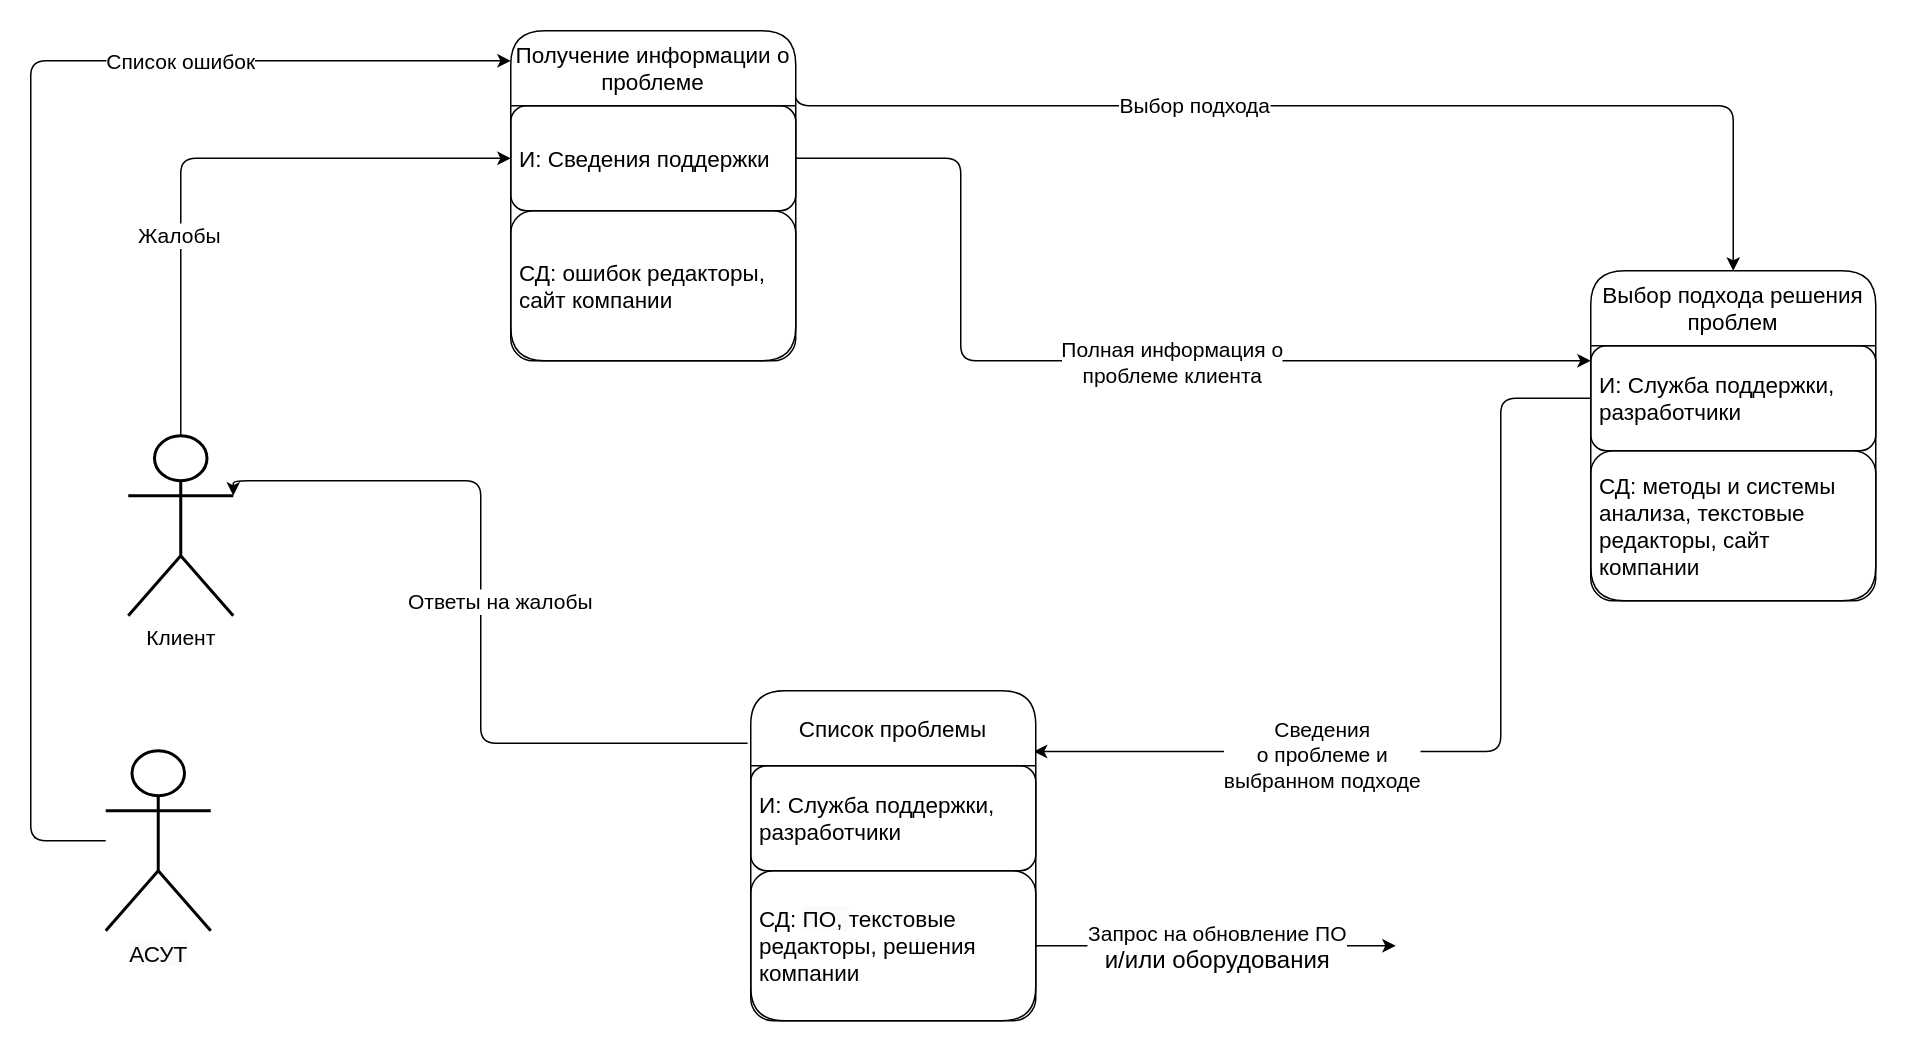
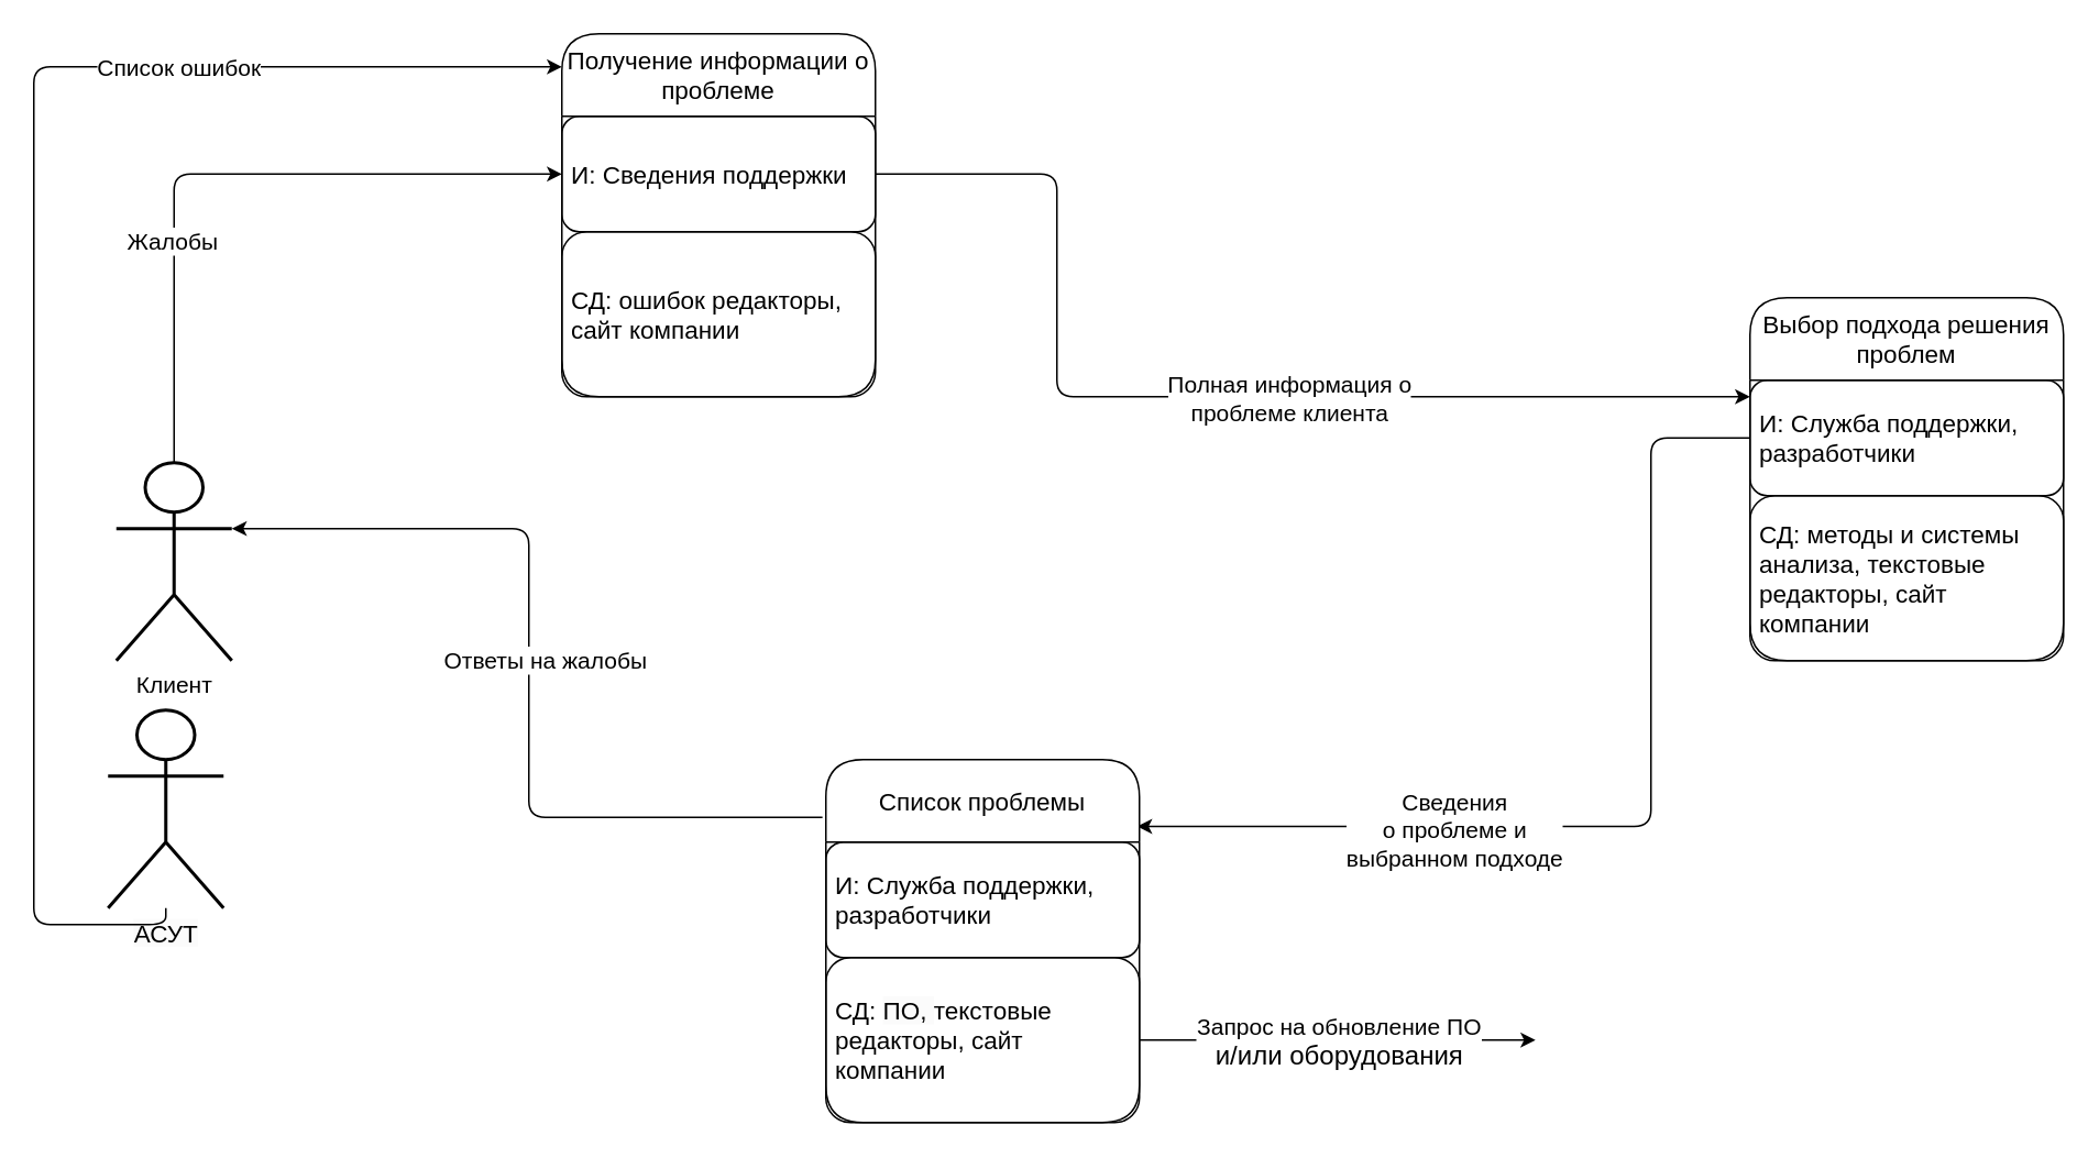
  <mxCell id="0" />
  <mxCell id="1" parent="0" />
  <mxCell id="2" style="edgeStyle=orthogonalEdgeStyle;rounded=1;orthogonalLoop=1;jettySize=auto;html=1;exitX=0.5;exitY=0;exitDx=0;exitDy=0;exitPerimeter=0;entryX=0;entryY=0.5;entryDx=0;entryDy=0;curved=0;" parent="1" source="4" target="8" edge="1"><mxGeometry relative="1" as="geometry" /></mxCell>
  <mxCell id="3" value="&lt;span style=&quot;font-size: 14px;&quot;&gt;Жалобы&lt;/span&gt;" style="edgeLabel;html=1;align=center;verticalAlign=middle;resizable=0;points=[];rounded=1;" parent="2" vertex="1" connectable="0"><mxGeometry x="-0.34" y="2" relative="1" as="geometry"><mxPoint as="offset" /></mxGeometry></mxCell>
- <mxCell id="4" value="&lt;font style=&quot;font-size: 14px;&quot;&gt;Клиент&lt;/font&gt;" style="shape=umlActor;verticalLabelPosition=bottom;verticalAlign=top;html=1;outlineConnect=0;strokeWidth=2;rounded=1;" parent="1" vertex="1"><mxGeometry x="85" y="290" width="70" height="120" as="geometry" /></mxCell>
- <mxCell id="5" style="edgeStyle=orthogonalEdgeStyle;rounded=1;orthogonalLoop=1;jettySize=auto;html=1;exitX=0.995;exitY=0.109;exitDx=0;exitDy=0;exitPerimeter=0;entryX=0.5;entryY=0;entryDx=0;entryDy=0;" parent="1" source="7" target="14" edge="1"><mxGeometry relative="1" as="geometry"><Array as="points"><mxPoint x="529" y="70" /><mxPoint x="1155" y="70" /></Array><mxPoint x="850" y="40" as="sourcePoint" /></mxGeometry></mxCell>
- <mxCell id="6" value="&lt;span style=&quot;font-size: 14px;&quot;&gt;Выбор подхода&lt;/span&gt;" style="edgeLabel;html=1;align=center;verticalAlign=middle;resizable=0;points=[];rounded=1;" parent="5" vertex="1" connectable="0"><mxGeometry x="-0.091" y="1" relative="1" as="geometry"><mxPoint x="-54" as="offset" /></mxGeometry></mxCell>
+ <mxCell id="4" value="&lt;font style=&quot;font-size: 14px;&quot;&gt;Клиент&lt;/font&gt;" style="shape=umlActor;verticalLabelPosition=bottom;verticalAlign=top;html=1;outlineConnect=0;strokeWidth=2;rounded=1;" parent="1" vertex="1"><mxGeometry x="70" y="280" width="70" height="120" as="geometry" /></mxCell>
  <mxCell id="7" value="&lt;font style=&quot;font-size: 15px;&quot;&gt;Получение информации о проблеме&lt;/font&gt;" style="swimlane;fontStyle=0;childLayout=stackLayout;horizontal=1;startSize=50;horizontalStack=0;resizeParent=1;resizeParentMax=0;resizeLast=0;collapsible=1;marginBottom=0;whiteSpace=wrap;html=1;rounded=1;" parent="1" vertex="1"><mxGeometry x="340" y="20" width="190" height="220" as="geometry"><mxRectangle x="240" y="60" width="210" height="50" as="alternateBounds" /></mxGeometry></mxCell>
  <mxCell id="8" value="&lt;font style=&quot;font-size: 15px;&quot;&gt;И: Сведения поддержки&lt;/font&gt;" style="text;strokeColor=default;fillColor=none;align=left;verticalAlign=middle;spacingLeft=4;spacingRight=4;overflow=hidden;points=[[0,0.5],[1,0.5]];portConstraint=eastwest;rotatable=0;whiteSpace=wrap;html=1;rounded=1;" parent="7" vertex="1"><mxGeometry y="50" width="190" height="70" as="geometry" /></mxCell>
  <mxCell id="9" value="&lt;p&gt;&lt;font style=&quot;font-size: 15px;&quot; face=&quot;Helvetica&quot;&gt;СД: ошибок редакторы, сайт компании&lt;/font&gt;&lt;/p&gt;" style="text;strokeColor=default;fillColor=none;align=left;verticalAlign=middle;spacingLeft=4;spacingRight=4;overflow=hidden;points=[[0,0.5],[1,0.5]];portConstraint=eastwest;rotatable=0;whiteSpace=wrap;html=1;rounded=1;" parent="7" vertex="1"><mxGeometry y="120" width="190" height="100" as="geometry" /></mxCell>
  <mxCell id="10" style="edgeStyle=orthogonalEdgeStyle;rounded=1;orthogonalLoop=1;jettySize=auto;html=1;entryX=1;entryY=0.333;entryDx=0;entryDy=0;entryPerimeter=0;exitX=-0.011;exitY=0.159;exitDx=0;exitDy=0;exitPerimeter=0;" parent="1" source="19" target="4" edge="1"><mxGeometry relative="1" as="geometry"><mxPoint x="780" y="120" as="sourcePoint" /><Array as="points"><mxPoint x="320" y="495" /><mxPoint x="320" y="320" /></Array></mxGeometry></mxCell>
  <mxCell id="11" value="&lt;span style=&quot;font-size: 14px;&quot;&gt;Ответы на жалобы&lt;/span&gt;" style="edgeLabel;html=1;align=center;verticalAlign=middle;resizable=0;points=[];rounded=1;" parent="10" vertex="1" connectable="0"><mxGeometry x="0.495" y="1" relative="1" as="geometry"><mxPoint x="55" y="79" as="offset" /></mxGeometry></mxCell>
  <mxCell id="12" style="edgeStyle=orthogonalEdgeStyle;rounded=1;orthogonalLoop=1;jettySize=auto;html=1;entryX=0;entryY=0.143;entryDx=0;entryDy=0;entryPerimeter=0;" parent="1" source="8" target="15" edge="1"><mxGeometry relative="1" as="geometry"><mxPoint x="780" y="40" as="targetPoint" /><Array as="points"><mxPoint x="640" y="105" /><mxPoint x="640" y="240" /></Array></mxGeometry></mxCell>
  <mxCell id="13" value="&lt;span style=&quot;font-size: 14px;&quot;&gt;Полная информация о&lt;/span&gt;&lt;div&gt;&lt;span style=&quot;font-size: 14px;&quot;&gt;проблеме клиента&lt;/span&gt;&lt;/div&gt;" style="edgeLabel;html=1;align=center;verticalAlign=middle;resizable=0;points=[];rounded=1;" parent="12" vertex="1" connectable="0"><mxGeometry x="0.044" y="2" relative="1" as="geometry"><mxPoint x="38" y="2" as="offset" /></mxGeometry></mxCell>
  <mxCell id="14" value="&lt;font style=&quot;font-size: 15px;&quot;&gt;Выбор подхода решения проблем&lt;/font&gt;" style="swimlane;fontStyle=0;childLayout=stackLayout;horizontal=1;startSize=50;horizontalStack=0;resizeParent=1;resizeParentMax=0;resizeLast=0;collapsible=1;marginBottom=0;whiteSpace=wrap;html=1;rounded=1;" parent="1" vertex="1"><mxGeometry x="1060" y="180" width="190" height="220" as="geometry"><mxRectangle x="240" y="60" width="210" height="50" as="alternateBounds" /></mxGeometry></mxCell>
  <mxCell id="15" value="&lt;font style=&quot;font-size: 15px;&quot;&gt;И: Служба поддержки, разработчики&lt;/font&gt;" style="text;strokeColor=default;fillColor=none;align=left;verticalAlign=middle;spacingLeft=4;spacingRight=4;overflow=hidden;points=[[0,0.5],[1,0.5]];portConstraint=eastwest;rotatable=0;whiteSpace=wrap;html=1;rounded=1;" parent="14" vertex="1"><mxGeometry y="50" width="190" height="70" as="geometry" /></mxCell>
  <mxCell id="16" value="&lt;p&gt;&lt;font style=&quot;font-size: 15px;&quot; face=&quot;Helvetica&quot;&gt;СД: методы и системы анализа, текстовые редакторы, сайт компании&lt;/font&gt;&lt;/p&gt;" style="text;strokeColor=default;fillColor=none;align=left;verticalAlign=middle;spacingLeft=4;spacingRight=4;overflow=hidden;points=[[0,0.5],[1,0.5]];portConstraint=eastwest;rotatable=0;whiteSpace=wrap;html=1;rounded=1;" parent="14" vertex="1"><mxGeometry y="120" width="190" height="100" as="geometry" /></mxCell>
  <mxCell id="17" style="edgeStyle=orthogonalEdgeStyle;rounded=1;orthogonalLoop=1;jettySize=auto;html=1;entryX=0.993;entryY=0.184;entryDx=0;entryDy=0;entryPerimeter=0;" parent="1" source="15" target="19" edge="1"><mxGeometry relative="1" as="geometry"><Array as="points"><mxPoint x="1000" y="265" /><mxPoint x="1000" y="500" /><mxPoint x="689" y="500" /></Array><mxPoint x="970" y="500" as="targetPoint" /></mxGeometry></mxCell>
  <mxCell id="18" value="&lt;span style=&quot;font-size: 14px;&quot;&gt;Сведения&lt;/span&gt;&lt;div&gt;&lt;span style=&quot;font-size: 14px;&quot;&gt;о проблеме и&lt;/span&gt;&lt;/div&gt;&lt;div&gt;&lt;span style=&quot;font-size: 14px;&quot;&gt;выбранном подходе&lt;/span&gt;&lt;/div&gt;" style="edgeLabel;html=1;align=center;verticalAlign=middle;resizable=0;points=[];rounded=1;" parent="17" vertex="1" connectable="0"><mxGeometry x="-0.095" y="-2" relative="1" as="geometry"><mxPoint x="-118" y="22" as="offset" /></mxGeometry></mxCell>
  <mxCell id="19" value="&lt;font style=&quot;font-size: 15px;&quot;&gt;Список проблемы&lt;/font&gt;" style="swimlane;fontStyle=0;childLayout=stackLayout;horizontal=1;startSize=50;horizontalStack=0;resizeParent=1;resizeParentMax=0;resizeLast=0;collapsible=1;marginBottom=0;whiteSpace=wrap;html=1;rounded=1;" parent="1" vertex="1"><mxGeometry x="500" y="460" width="190" height="220" as="geometry"><mxRectangle x="240" y="60" width="210" height="50" as="alternateBounds" /></mxGeometry></mxCell>
  <mxCell id="20" value="&lt;font style=&quot;font-size: 15px;&quot;&gt;И: Служба поддержки, разработчики&lt;/font&gt;" style="text;strokeColor=default;fillColor=none;align=left;verticalAlign=middle;spacingLeft=4;spacingRight=4;overflow=hidden;points=[[0,0.5],[1,0.5]];portConstraint=eastwest;rotatable=0;whiteSpace=wrap;html=1;rounded=1;" parent="19" vertex="1"><mxGeometry y="50" width="190" height="70" as="geometry" /></mxCell>
  <mxCell id="21" style="edgeStyle=orthogonalEdgeStyle;rounded=1;orthogonalLoop=1;jettySize=auto;html=1;" edge="1" parent="19" source="23"><mxGeometry relative="1" as="geometry"><mxPoint x="430" y="170" as="targetPoint" /></mxGeometry></mxCell>
  <mxCell id="22" value="&lt;div&gt;&lt;font style=&quot;font-size: 14px;&quot;&gt;Запрос на обновление ПО&lt;/font&gt;&lt;/div&gt;&lt;div&gt;&lt;font size=&quot;3&quot;&gt;и/или оборудования&lt;/font&gt;&lt;/div&gt;" style="edgeLabel;html=1;align=center;verticalAlign=middle;resizable=0;points=[];rounded=1;" vertex="1" connectable="0" parent="21"><mxGeometry x="-0.226" y="2" relative="1" as="geometry"><mxPoint x="27" y="2" as="offset" /></mxGeometry></mxCell>
- <mxCell id="23" value="&lt;p&gt;&lt;font style=&quot;font-size: 15px;&quot; face=&quot;Helvetica&quot;&gt;СД:&amp;nbsp;&lt;/font&gt;&lt;span style=&quot;background-color: rgb(251, 251, 251); font-size: 15px;&quot;&gt;ПО,&amp;nbsp;&lt;/span&gt;&lt;span style=&quot;font-size: 15px; background-color: initial;&quot;&gt;текстовые редакторы, решения компании&lt;/span&gt;&lt;/p&gt;" style="text;strokeColor=default;fillColor=none;align=left;verticalAlign=middle;spacingLeft=4;spacingRight=4;overflow=hidden;points=[[0,0.5],[1,0.5]];portConstraint=eastwest;rotatable=0;whiteSpace=wrap;html=1;rounded=1;" parent="19" vertex="1"><mxGeometry y="120" width="190" height="100" as="geometry" /></mxCell>
- <mxCell id="24" value="&lt;span style=&quot;font-size: 15px; text-align: left; text-wrap-mode: wrap; background-color: rgb(251, 251, 251);&quot;&gt;АСУТ&lt;/span&gt;" style="shape=umlActor;verticalLabelPosition=bottom;verticalAlign=top;html=1;outlineConnect=0;strokeWidth=2;rounded=1;" parent="1" vertex="1"><mxGeometry x="70" y="500" width="70" height="120" as="geometry" /></mxCell>
+ <mxCell id="23" value="&lt;p&gt;&lt;font style=&quot;font-size: 15px;&quot; face=&quot;Helvetica&quot;&gt;СД:&amp;nbsp;&lt;/font&gt;&lt;span style=&quot;background-color: rgb(251, 251, 251); font-size: 15px;&quot;&gt;ПО,&amp;nbsp;&lt;/span&gt;&lt;span style=&quot;font-size: 15px; background-color: initial;&quot;&gt;текстовые редакторы, сайт компании&lt;/span&gt;&lt;/p&gt;" style="text;strokeColor=default;fillColor=none;align=left;verticalAlign=middle;spacingLeft=4;spacingRight=4;overflow=hidden;points=[[0,0.5],[1,0.5]];portConstraint=eastwest;rotatable=0;whiteSpace=wrap;html=1;rounded=1;" parent="19" vertex="1"><mxGeometry y="120" width="190" height="100" as="geometry" /></mxCell>
+ <mxCell id="24" value="&lt;span style=&quot;font-size: 15px; text-align: left; text-wrap-mode: wrap; background-color: rgb(251, 251, 251);&quot;&gt;АСУТ&lt;/span&gt;" style="shape=umlActor;verticalLabelPosition=bottom;verticalAlign=top;html=1;outlineConnect=0;strokeWidth=2;rounded=1;" parent="1" vertex="1"><mxGeometry x="65" y="430" width="70" height="120" as="geometry" /></mxCell>
  <mxCell id="25" style="edgeStyle=orthogonalEdgeStyle;rounded=1;orthogonalLoop=1;jettySize=auto;html=1;entryX=0;entryY=0.091;entryDx=0;entryDy=0;entryPerimeter=0;" parent="1" source="24" target="7" edge="1"><mxGeometry relative="1" as="geometry"><Array as="points"><mxPoint y="560" x="20" /><mxPoint y="40" x="20" /></Array></mxGeometry></mxCell>
  <mxCell id="26" value="&lt;span style=&quot;font-size: 14px;&quot;&gt;Список ошибок&lt;/span&gt;" style="edgeLabel;html=1;align=center;verticalAlign=middle;resizable=0;points=[];rounded=1;" parent="25" vertex="1" connectable="0"><mxGeometry x="0.413" relative="1" as="geometry"><mxPoint x="41" as="offset" /></mxGeometry></mxCell>
